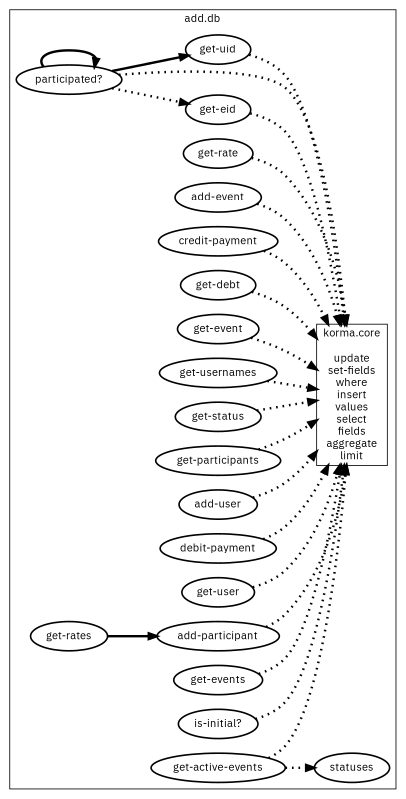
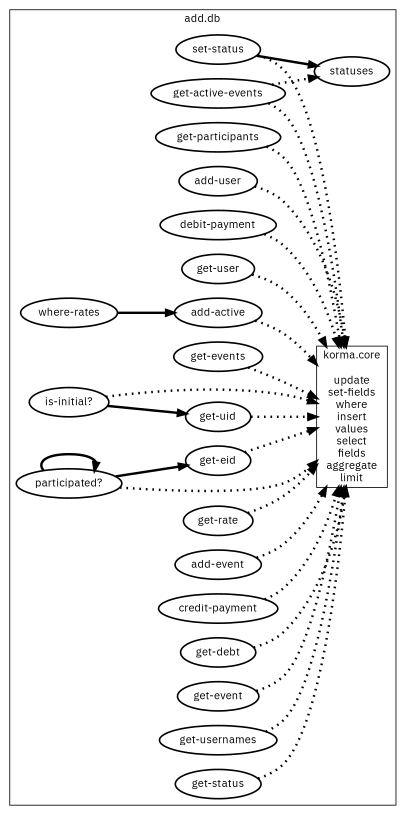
  digraph {
    fontname="IBM Plex Sans"
    rankdir=LR
    node [fontname="IBM Plex Sans" shape=ellipse style=bold]
    edge [fontname="IBM Plex Sans" penwidth=3 style=dotted]
    n1 [label="get-eid"]
    n2 [label="participated?"]
    n3 [label="get-rate"]
    n4 [label="add-event"]
    n5 [label="korma.core\n\nupdate\nset-fields\nwhere\ninsert\nvalues\nselect\nfields\naggregate\nlimit" shape=box style=""]
+   n6 [label="set-status"]
    n7 [label="credit-payment"]
    n8 [label="get-debt"]
    n9 [label="get-event"]
    n10 [label="get-usernames"]
    n11 [label="get-status"]
    n12 [label="get-participants"]
    n13 [label="add-user"]
    n14 [label=statuses]
    n15 [label="debit-payment"]
-   n16 [label="add-participant"]
+   n16 [label="add-active"]
    n17 [label="get-user"]
    n18 [label="get-active-events"]
    n19 [label="get-uid"]
-   n20 [label="get-rates"]
+   n20 [label="where-rates"]
    n21 [label="get-events"]
    n22 [label="is-initial?"]
    subgraph cluster_1 {
      label="add.db"
      n1
      n2
      n3
      n4
      n5
+     n6
      n7
      n8
      n9
      n10
      n11
      n12
      n13
      n14
      n15
      n16
      n17
      n18
      n19
      n20
      n21
      n22
    }
    n1 -> n5
-   n2 -> n1
+   n2 -> n1 [style=""]
    n2 -> n2 [style=""]
    n2 -> n5
-   n2 -> n19 [style=""]
+   n22 -> n19 [style=""]
    n3 -> n5
    n4 -> n5
+   n6 -> n5
+   n6 -> n14 [style=""]
    n7 -> n5
    n8 -> n5
    n9 -> n5
    n10 -> n5
    n11 -> n5
    n12 -> n5
    n13 -> n5
    n15 -> n5
    n16 -> n5
    n17 -> n5
    n18 -> n5
    n18 -> n14
    n19 -> n5
    n20 -> n16 [style=""]
    n21 -> n5
    n22 -> n5
  }
